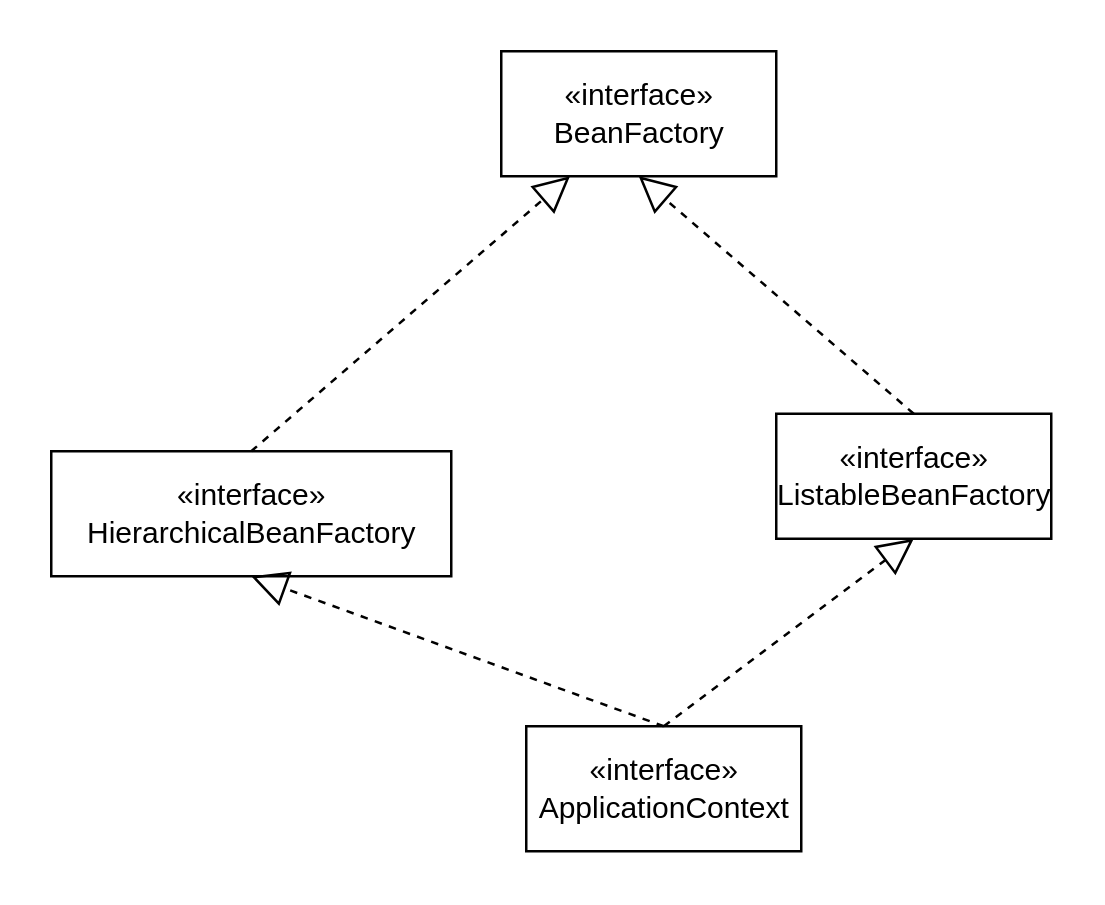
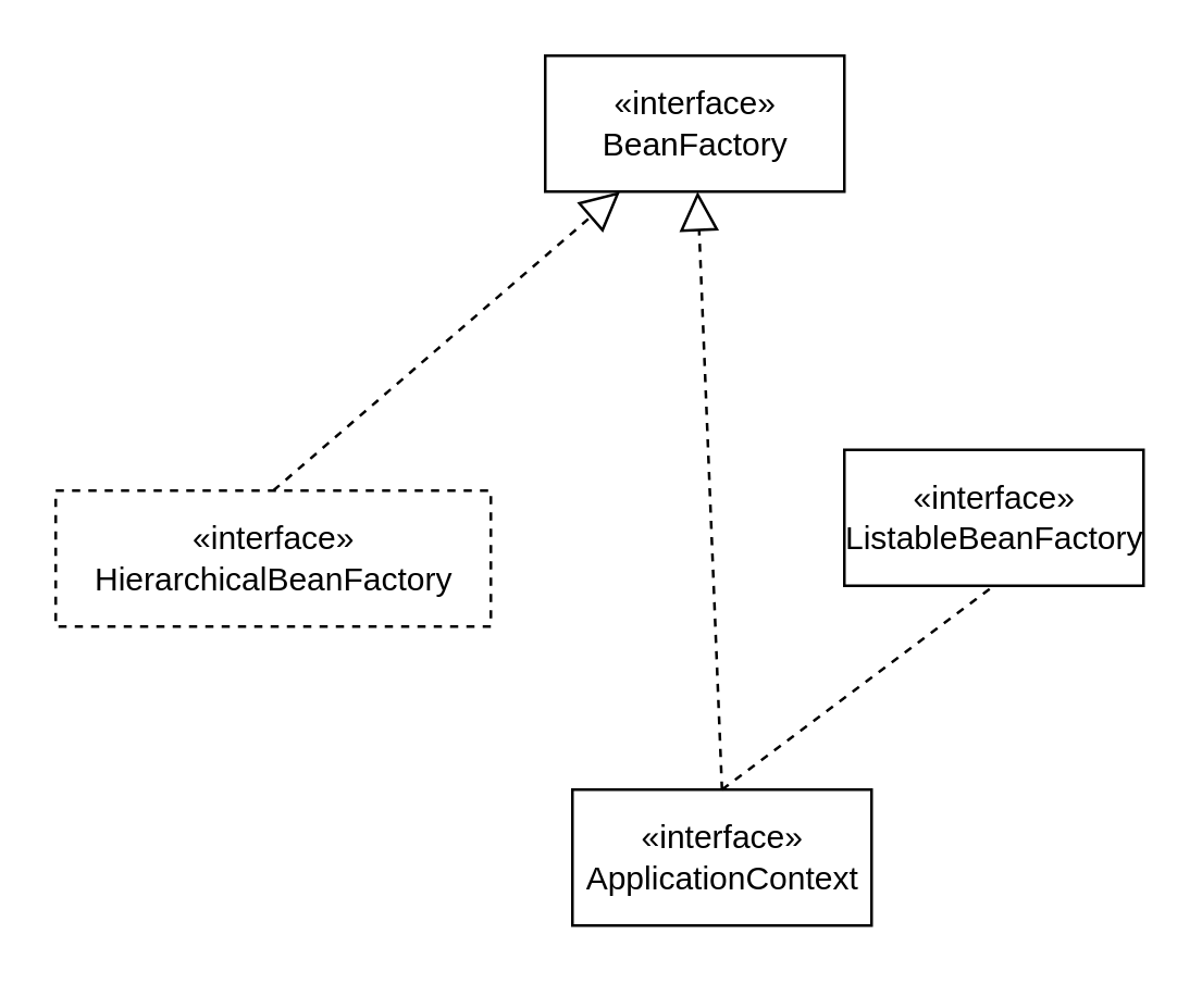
  <mxCell id="0" />
  <mxCell id="1" parent="0" />
  <mxCell id="2" value="«interface»&lt;br&gt;&lt;span lang=&quot;zh-CN&quot;&gt;BeanFactory&lt;/span&gt;&lt;span lang=&quot;en-US&quot;&gt; &lt;/span&gt;" style="html=1;" vertex="1" parent="1"><mxGeometry x="200" y="20" width="110" height="50" as="geometry" /></mxCell>
- <mxCell id="3" value="«interface»&lt;br&gt;HierarchicalBeanFactory" style="html=1;" vertex="1" parent="1"><mxGeometry x="20" y="180" width="160" height="50" as="geometry" /></mxCell>
+ <mxCell id="3" value="«interface»&lt;br&gt;HierarchicalBeanFactory" style="html=1;dashed=1;" vertex="1" parent="1"><mxGeometry x="20" y="180" width="160" height="50" as="geometry" /></mxCell>
  <mxCell id="4" value="«interface»&lt;br&gt;ListableBeanFactory&lt;br/&gt;" style="html=1;" vertex="1" parent="1"><mxGeometry x="310" y="165" width="110" height="50" as="geometry" /></mxCell>
  <mxCell id="5" value="«interface»&lt;br&gt;&lt;span style=&quot;background: white&quot;&gt;ApplicationContext&lt;br/&gt;&lt;/span&gt;" style="html=1;" vertex="1" parent="1"><mxGeometry x="210" y="290" width="110" height="50" as="geometry" /></mxCell>
  <mxCell id="6" value="" style="endArrow=block;dashed=1;endFill=0;endSize=12;html=1;exitX=0.5;exitY=0;exitDx=0;exitDy=0;entryX=0.25;entryY=1;entryDx=0;entryDy=0;" edge="1" parent="1" source="3" target="2"><mxGeometry width="160" relative="1" as="geometry"><mxPoint x="60" y="120" as="sourcePoint" /><mxPoint x="220" y="120" as="targetPoint" /></mxGeometry></mxCell>
- <mxCell id="7" value="" style="endArrow=block;dashed=1;endFill=0;endSize=12;html=1;exitX=0.5;exitY=0;exitDx=0;exitDy=0;entryX=0.5;entryY=1;entryDx=0;entryDy=0;" edge="1" parent="1" source="4" target="2"><mxGeometry width="160" relative="1" as="geometry"><mxPoint x="60" y="190" as="sourcePoint" /><mxPoint x="237.5" y="80" as="targetPoint" /></mxGeometry></mxCell>
- <mxCell id="8" value="" style="endArrow=block;dashed=1;endFill=0;endSize=12;html=1;exitX=0.5;exitY=0;exitDx=0;exitDy=0;entryX=0.5;entryY=1;entryDx=0;entryDy=0;" edge="1" parent="1" source="5" target="3"><mxGeometry width="160" relative="1" as="geometry"><mxPoint x="240" y="190" as="sourcePoint" /><mxPoint x="260" y="80" as="targetPoint" /></mxGeometry></mxCell>
- <mxCell id="9" value="" style="endArrow=block;dashed=1;endFill=0;endSize=12;html=1;exitX=0.5;exitY=0;exitDx=0;exitDy=0;entryX=0.5;entryY=1;entryDx=0;entryDy=0;" edge="1" parent="1" source="5" target="4"><mxGeometry width="160" relative="1" as="geometry"><mxPoint x="255" y="270" as="sourcePoint" /><mxPoint x="190" y="230" as="targetPoint" /></mxGeometry></mxCell>
+ <mxCell id="8" value="" style="endArrow=block;dashed=1;endFill=0;endSize=12;html=1;exitX=0.5;exitY=0;exitDx=0;exitDy=0;" edge="1" parent="1" source="5" target="2"><mxGeometry width="160" relative="1" as="geometry"><mxPoint x="240" y="190" as="sourcePoint" /><mxPoint x="260" y="80" as="targetPoint" /></mxGeometry></mxCell>
+ <mxCell id="9" value="" style="endArrow=none;dashed=1;endFill=0;endSize=12;html=1;exitX=0.5;exitY=0;exitDx=0;exitDy=0;entryX=0.5;entryY=1;entryDx=0;entryDy=0;" edge="1" parent="1" source="5" target="4"><mxGeometry width="160" relative="1" as="geometry"><mxPoint x="255" y="270" as="sourcePoint" /><mxPoint x="190" y="230" as="targetPoint" /></mxGeometry></mxCell>
